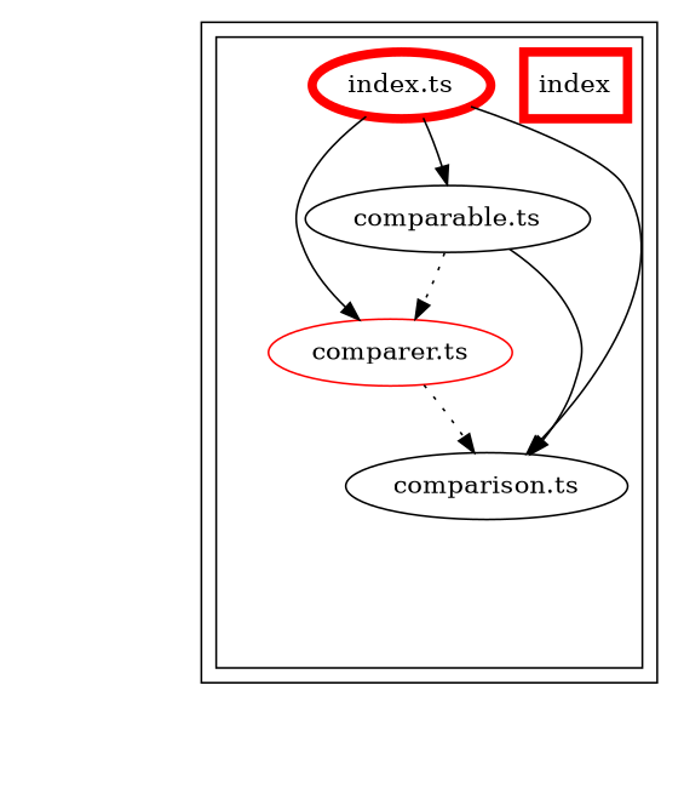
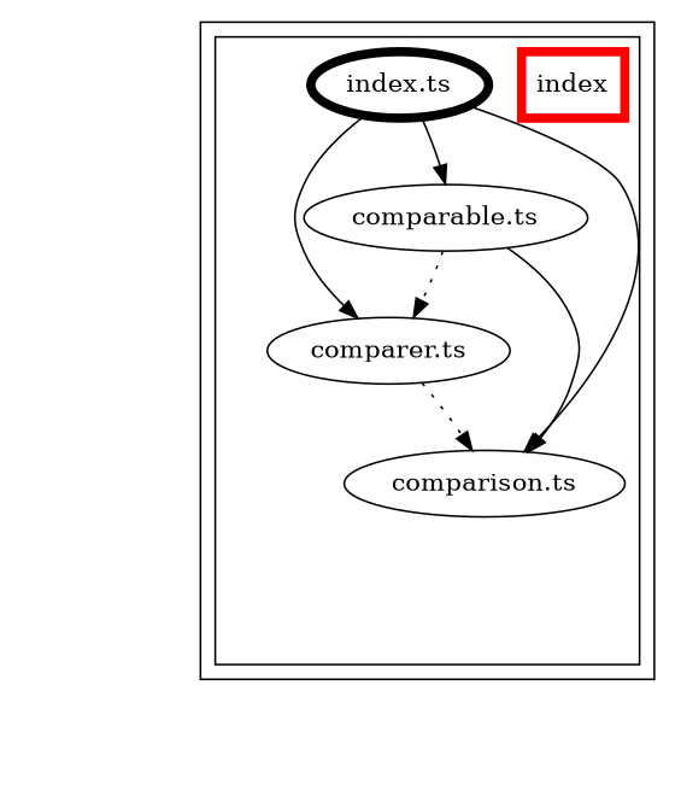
  digraph {
    compound=true
    edge [style=invis]
-   n1 [label="comparer.ts" color="#ff0000"]
+   n1 [label="comparer.ts"]
    exit_src [style=invis]
    n3 [label="comparison.ts"]
    n4 [label="comparable.ts"]
    n5 [color="#ff0000" label=index penwidth=5 shape=rectangle]
-   n6 [color="#ff0000" label="index.ts" penwidth=5]
+   n6 [color=black label="index.ts" penwidth=5]
    "dependency-graph-[object Object]" [style=invis]
    subgraph cluster_1 {
      color="#000000"
      subgraph cluster_2 {
        color="#000000"
        n1
        exit_src
        n3
        n4
        n5
        n6
      }
    }
    n1 -> exit_src
    n1 -> n3
    n1 -> n3 [color=black style=dotted]
    exit_src -> exit_src
    exit_src -> exit_src
    exit_src -> exit_src
    exit_src -> exit_src
    exit_src -> "dependency-graph-[object Object]"
    n3 -> exit_src
    n4 -> n1
    n4 -> n1 [color=black style=dotted]
    n4 -> exit_src
    n4 -> n3
    n4 -> n3 [color=black style=solid]
    n6 -> n1
    n6 -> n1 [color=black style=solid]
    n6 -> exit_src
    n6 -> n3
    n6 -> n3 [color=black style=solid]
    n6 -> n4
    n6 -> n4 [color=black style=solid]
  }
